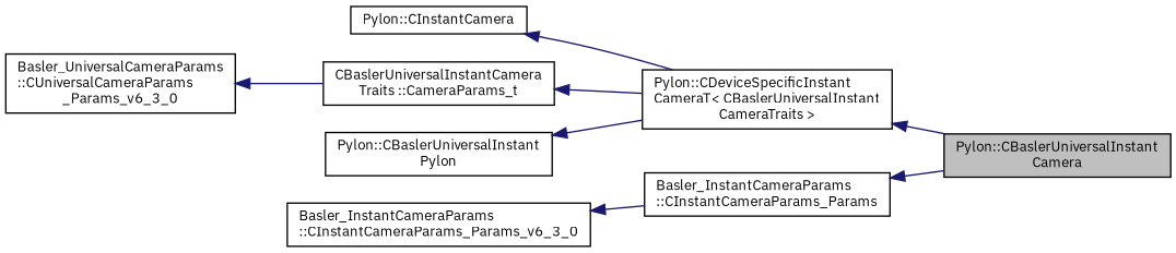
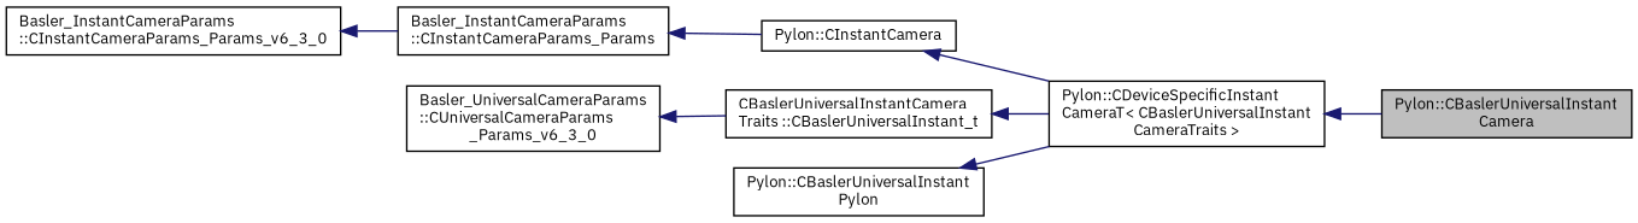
  digraph {
    fontname="IBM Plex Sans"
    rankdir=LR
    node [color=black fillcolor=white fontname="IBM Plex Sans" fontsize=10 shape=record style=filled]
    edge [color=midnightblue dir=back fontname="IBM Plex Sans" fontsize=10 labelfontname=Helvetica labelfontsize=10 style=solid]
    n1 [fillcolor=grey75 fontcolor=black height=0.2 label="Pylon::CBaslerUniversalInstant\lCamera" width=0.4]
    n2 [height=0.2 label="Pylon::CDeviceSpecificInstant\lCameraT\< CBaslerUniversalInstant\lCameraTraits \>" width=0.4]
    n3 [height=0.2 label="Pylon::CInstantCamera" width=0.4]
    n4 [height=0.2 label="Basler_InstantCameraParams\l::CInstantCameraParams_Params" width=0.4]
    n5 [height=0.2 label="Basler_InstantCameraParams\l::CInstantCameraParams_Params_v6_3_0" width=0.4]
-   n6 [height=0.2 label="CBaslerUniversalInstantCamera\lTraits ::CameraParams_t" width=0.4]
+   n6 [height=0.2 label="CBaslerUniversalInstantCamera\lTraits ::CBaslerUniversalInstant_t" width=0.4]
    n7 [height=0.2 label="Basler_UniversalCameraParams\l::CUniversalCameraParams\l_Params_v6_3_0" width=0.4]
    n8 [height=0.2 label="Pylon::CBaslerUniversalInstant\lPylon" width=0.4]
    n2 -> n1
    n3 -> n2
-   n4 -> n1
+   n4 -> n3
    n5 -> n4
    n6 -> n2
    n7 -> n6
    n8 -> n2
  }
